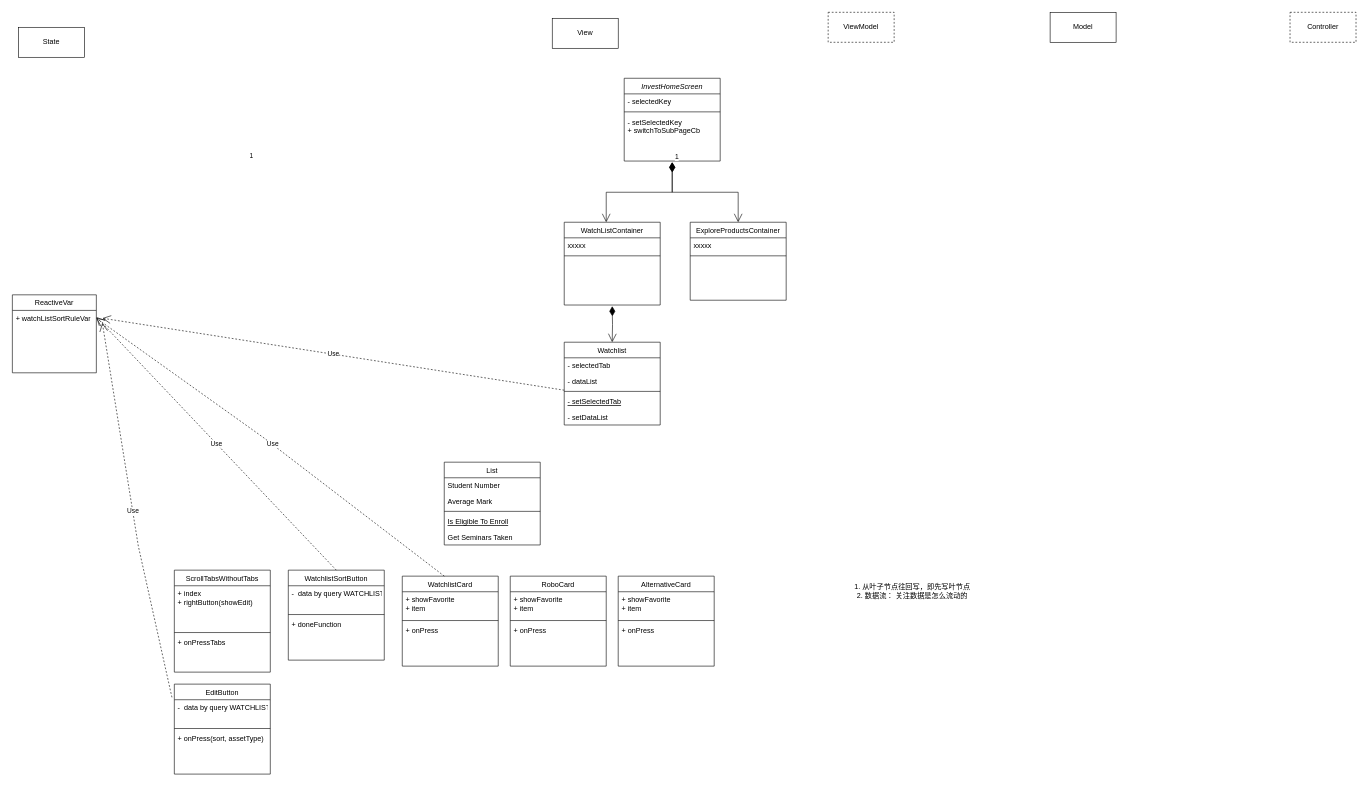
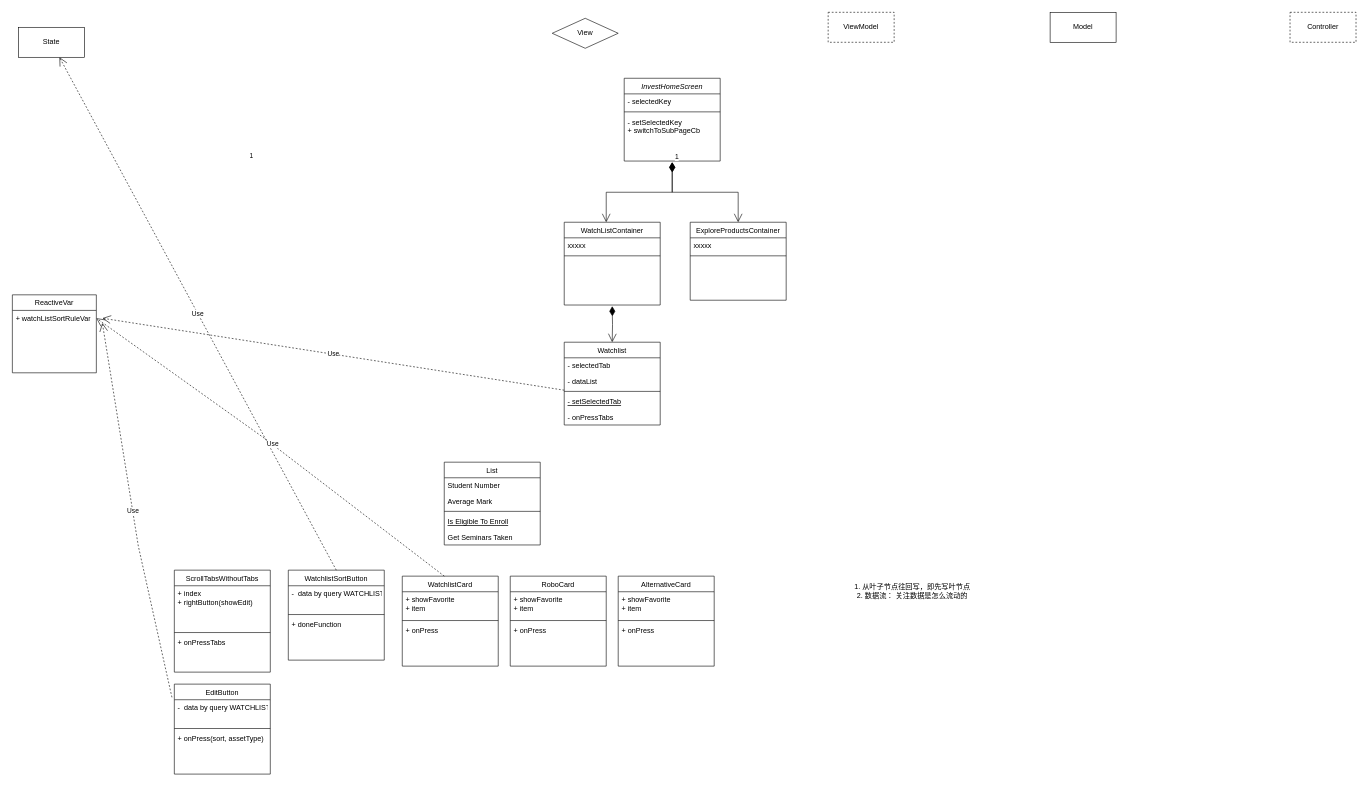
  <mxCell id="0" />
  <mxCell id="1" parent="0" />
  <mxCell id="2" value="InvestHomeScreen" style="swimlane;fontStyle=2;align=center;verticalAlign=top;childLayout=stackLayout;horizontal=1;startSize=26;horizontalStack=0;resizeParent=1;resizeLast=0;collapsible=1;marginBottom=0;rounded=0;shadow=0;strokeWidth=1;" parent="1" vertex="1"><mxGeometry x="1040" y="130" width="160" height="138" as="geometry"><mxRectangle x="230" y="140" width="160" height="26" as="alternateBounds" /></mxGeometry></mxCell>
  <mxCell id="3" value="- selectedKey" style="text;align=left;verticalAlign=top;spacingLeft=4;spacingRight=4;overflow=hidden;rotatable=0;points=[[0,0.5],[1,0.5]];portConstraint=eastwest;" parent="2" vertex="1"><mxGeometry y="26" width="160" height="26" as="geometry" /></mxCell>
  <mxCell id="4" value="" style="line;html=1;strokeWidth=1;align=left;verticalAlign=middle;spacingTop=-1;spacingLeft=3;spacingRight=3;rotatable=0;labelPosition=right;points=[];portConstraint=eastwest;" parent="2" vertex="1"><mxGeometry y="52" width="160" height="8" as="geometry" /></mxCell>
  <mxCell id="5" value="- setSelectedKey&#10;+ switchToSubPageCb" style="text;align=left;verticalAlign=top;spacingLeft=4;spacingRight=4;overflow=hidden;rotatable=0;points=[[0,0.5],[1,0.5]];portConstraint=eastwest;" parent="2" vertex="1"><mxGeometry y="60" width="160" height="50" as="geometry" /></mxCell>
  <mxCell id="6" value="WatchListContainer" style="swimlane;fontStyle=0;align=center;verticalAlign=top;childLayout=stackLayout;horizontal=1;startSize=26;horizontalStack=0;resizeParent=1;resizeLast=0;collapsible=1;marginBottom=0;rounded=0;shadow=0;strokeWidth=1;" parent="1" vertex="1"><mxGeometry x="940" y="370" width="160" height="138" as="geometry"><mxRectangle x="130" y="380" width="160" height="26" as="alternateBounds" /></mxGeometry></mxCell>
  <mxCell id="7" value="xxxxx" style="text;align=left;verticalAlign=top;spacingLeft=4;spacingRight=4;overflow=hidden;rotatable=0;points=[[0,0.5],[1,0.5]];portConstraint=eastwest;" vertex="1" parent="6"><mxGeometry y="26" width="160" height="26" as="geometry" /></mxCell>
  <mxCell id="8" value="" style="line;html=1;strokeWidth=1;align=left;verticalAlign=middle;spacingTop=-1;spacingLeft=3;spacingRight=3;rotatable=0;labelPosition=right;points=[];portConstraint=eastwest;" parent="6" vertex="1"><mxGeometry y="52" width="160" height="8" as="geometry" /></mxCell>
  <mxCell id="9" value="ExploreProductsContainer" style="swimlane;fontStyle=0;align=center;verticalAlign=top;childLayout=stackLayout;horizontal=1;startSize=26;horizontalStack=0;resizeParent=1;resizeLast=0;collapsible=1;marginBottom=0;rounded=0;shadow=0;strokeWidth=1;" parent="1" vertex="1"><mxGeometry x="1150" y="370" width="160" height="130" as="geometry"><mxRectangle x="340" y="380" width="170" height="26" as="alternateBounds" /></mxGeometry></mxCell>
  <mxCell id="10" value="xxxxx" style="text;align=left;verticalAlign=top;spacingLeft=4;spacingRight=4;overflow=hidden;rotatable=0;points=[[0,0.5],[1,0.5]];portConstraint=eastwest;" parent="9" vertex="1"><mxGeometry y="26" width="160" height="26" as="geometry" /></mxCell>
  <mxCell id="11" value="" style="line;html=1;strokeWidth=1;align=left;verticalAlign=middle;spacingTop=-1;spacingLeft=3;spacingRight=3;rotatable=0;labelPosition=right;points=[];portConstraint=eastwest;" parent="9" vertex="1"><mxGeometry y="52" width="160" height="8" as="geometry" /></mxCell>
  <mxCell id="12" value="1" style="endArrow=open;html=1;endSize=12;startArrow=diamondThin;startSize=14;startFill=1;edgeStyle=orthogonalEdgeStyle;align=left;verticalAlign=bottom;rounded=0;entryX=0.5;entryY=0;entryDx=0;entryDy=0;" edge="1" parent="1" target="9"><mxGeometry x="-1" y="3" relative="1" as="geometry"><mxPoint x="1120" y="270" as="sourcePoint" /><mxPoint x="1480" y="450" as="targetPoint" /><Array as="points"><mxPoint x="1120" y="320" /><mxPoint x="1230" y="320" /></Array></mxGeometry></mxCell>
  <mxCell id="13" value="1" style="endArrow=open;html=1;endSize=12;startArrow=diamondThin;startSize=14;startFill=1;edgeStyle=orthogonalEdgeStyle;align=left;verticalAlign=bottom;rounded=0;entryX=0.5;entryY=0;entryDx=0;entryDy=0;" edge="1" parent="1"><mxGeometry x="-1" y="3" relative="1" as="geometry"><mxPoint x="1120" y="270" as="sourcePoint" /><mxPoint x="1010" y="370" as="targetPoint" /><Array as="points"><mxPoint x="1120" y="320" /><mxPoint x="1010" y="320" /></Array></mxGeometry></mxCell>
  <mxCell id="14" value="Watchlist" style="swimlane;fontStyle=0;align=center;verticalAlign=top;childLayout=stackLayout;horizontal=1;startSize=26;horizontalStack=0;resizeParent=1;resizeLast=0;collapsible=1;marginBottom=0;rounded=0;shadow=0;strokeWidth=1;" vertex="1" parent="1"><mxGeometry x="940" y="570" width="160" height="138" as="geometry"><mxRectangle x="130" y="380" width="160" height="26" as="alternateBounds" /></mxGeometry></mxCell>
  <mxCell id="15" value="- selectedTab" style="text;align=left;verticalAlign=top;spacingLeft=4;spacingRight=4;overflow=hidden;rotatable=0;points=[[0,0.5],[1,0.5]];portConstraint=eastwest;" vertex="1" parent="14"><mxGeometry y="26" width="160" height="26" as="geometry" /></mxCell>
  <mxCell id="16" value="- dataList" style="text;align=left;verticalAlign=top;spacingLeft=4;spacingRight=4;overflow=hidden;rotatable=0;points=[[0,0.5],[1,0.5]];portConstraint=eastwest;rounded=0;shadow=0;html=0;" vertex="1" parent="14"><mxGeometry y="52" width="160" height="26" as="geometry" /></mxCell>
  <mxCell id="17" value="" style="line;html=1;strokeWidth=1;align=left;verticalAlign=middle;spacingTop=-1;spacingLeft=3;spacingRight=3;rotatable=0;labelPosition=right;points=[];portConstraint=eastwest;" vertex="1" parent="14"><mxGeometry y="78" width="160" height="8" as="geometry" /></mxCell>
  <mxCell id="18" value="- setSelectedTab" style="text;align=left;verticalAlign=top;spacingLeft=4;spacingRight=4;overflow=hidden;rotatable=0;points=[[0,0.5],[1,0.5]];portConstraint=eastwest;fontStyle=4" vertex="1" parent="14"><mxGeometry y="86" width="160" height="26" as="geometry" /></mxCell>
- <mxCell id="19" value="- setDataList" style="text;align=left;verticalAlign=top;spacingLeft=4;spacingRight=4;overflow=hidden;rotatable=0;points=[[0,0.5],[1,0.5]];portConstraint=eastwest;" vertex="1" parent="14"><mxGeometry y="112" width="160" height="26" as="geometry" /></mxCell>
+ <mxCell id="19" value="- onPressTabs" style="text;align=left;verticalAlign=top;spacingLeft=4;spacingRight=4;overflow=hidden;rotatable=0;points=[[0,0.5],[1,0.5]];portConstraint=eastwest;" vertex="1" parent="14"><mxGeometry y="112" width="160" height="26" as="geometry" /></mxCell>
  <mxCell id="20" value="1" style="endArrow=open;html=1;endSize=12;startArrow=diamondThin;startSize=14;startFill=1;edgeStyle=orthogonalEdgeStyle;align=left;verticalAlign=bottom;rounded=0;" edge="1" parent="1" target="14"><mxGeometry x="-1" y="-306" relative="1" as="geometry"><mxPoint x="1020" y="510" as="sourcePoint" /><mxPoint x="1480" y="450" as="targetPoint" /><mxPoint x="-300" y="-246" as="offset" /></mxGeometry></mxCell>
  <mxCell id="21" value="WatchlistSortButton" style="swimlane;fontStyle=0;align=center;verticalAlign=top;childLayout=stackLayout;horizontal=1;startSize=26;horizontalStack=0;resizeParent=1;resizeLast=0;collapsible=1;marginBottom=0;rounded=0;shadow=0;strokeWidth=1;" vertex="1" parent="1"><mxGeometry x="480" y="950" width="160" height="150" as="geometry"><mxRectangle x="340" y="380" width="170" height="26" as="alternateBounds" /></mxGeometry></mxCell>
  <mxCell id="22" value="-  data by query WATCHLIST_SORT_BY&#10;" style="text;align=left;verticalAlign=top;spacingLeft=4;spacingRight=4;overflow=hidden;rotatable=0;points=[[0,0.5],[1,0.5]];portConstraint=eastwest;" vertex="1" parent="21"><mxGeometry y="26" width="160" height="44" as="geometry" /></mxCell>
  <mxCell id="23" value="" style="line;html=1;strokeWidth=1;align=left;verticalAlign=middle;spacingTop=-1;spacingLeft=3;spacingRight=3;rotatable=0;labelPosition=right;points=[];portConstraint=eastwest;" vertex="1" parent="21"><mxGeometry y="70" width="160" height="8" as="geometry" /></mxCell>
  <mxCell id="24" value="+ doneFunction&#10;" style="text;align=left;verticalAlign=top;spacingLeft=4;spacingRight=4;overflow=hidden;rotatable=0;points=[[0,0.5],[1,0.5]];portConstraint=eastwest;" vertex="1" parent="21"><mxGeometry y="78" width="160" height="26" as="geometry" /></mxCell>
  <mxCell id="25" value="EditButton" style="swimlane;fontStyle=0;align=center;verticalAlign=top;childLayout=stackLayout;horizontal=1;startSize=26;horizontalStack=0;resizeParent=1;resizeLast=0;collapsible=1;marginBottom=0;rounded=0;shadow=0;strokeWidth=1;" vertex="1" parent="1"><mxGeometry x="290" y="1140" width="160" height="150" as="geometry"><mxRectangle x="340" y="380" width="170" height="26" as="alternateBounds" /></mxGeometry></mxCell>
  <mxCell id="26" value="-  data by query WATCHLIST_SORT_BY&#10;" style="text;align=left;verticalAlign=top;spacingLeft=4;spacingRight=4;overflow=hidden;rotatable=0;points=[[0,0.5],[1,0.5]];portConstraint=eastwest;" vertex="1" parent="25"><mxGeometry y="26" width="160" height="44" as="geometry" /></mxCell>
  <mxCell id="27" value="" style="line;html=1;strokeWidth=1;align=left;verticalAlign=middle;spacingTop=-1;spacingLeft=3;spacingRight=3;rotatable=0;labelPosition=right;points=[];portConstraint=eastwest;" vertex="1" parent="25"><mxGeometry y="70" width="160" height="8" as="geometry" /></mxCell>
  <mxCell id="28" value="+ onPress(sort, assetType)&#10;" style="text;align=left;verticalAlign=top;spacingLeft=4;spacingRight=4;overflow=hidden;rotatable=0;points=[[0,0.5],[1,0.5]];portConstraint=eastwest;" vertex="1" parent="25"><mxGeometry y="78" width="160" height="26" as="geometry" /></mxCell>
  <mxCell id="29" value="List&#10;" style="swimlane;fontStyle=0;align=center;verticalAlign=top;childLayout=stackLayout;horizontal=1;startSize=26;horizontalStack=0;resizeParent=1;resizeLast=0;collapsible=1;marginBottom=0;rounded=0;shadow=0;strokeWidth=1;" vertex="1" parent="1"><mxGeometry x="740" y="770" width="160" height="138" as="geometry"><mxRectangle x="130" y="380" width="160" height="26" as="alternateBounds" /></mxGeometry></mxCell>
  <mxCell id="30" value="Student Number" style="text;align=left;verticalAlign=top;spacingLeft=4;spacingRight=4;overflow=hidden;rotatable=0;points=[[0,0.5],[1,0.5]];portConstraint=eastwest;" vertex="1" parent="29"><mxGeometry y="26" width="160" height="26" as="geometry" /></mxCell>
  <mxCell id="31" value="Average Mark" style="text;align=left;verticalAlign=top;spacingLeft=4;spacingRight=4;overflow=hidden;rotatable=0;points=[[0,0.5],[1,0.5]];portConstraint=eastwest;rounded=0;shadow=0;html=0;" vertex="1" parent="29"><mxGeometry y="52" width="160" height="26" as="geometry" /></mxCell>
  <mxCell id="32" value="" style="line;html=1;strokeWidth=1;align=left;verticalAlign=middle;spacingTop=-1;spacingLeft=3;spacingRight=3;rotatable=0;labelPosition=right;points=[];portConstraint=eastwest;" vertex="1" parent="29"><mxGeometry y="78" width="160" height="8" as="geometry" /></mxCell>
  <mxCell id="33" value="Is Eligible To Enroll" style="text;align=left;verticalAlign=top;spacingLeft=4;spacingRight=4;overflow=hidden;rotatable=0;points=[[0,0.5],[1,0.5]];portConstraint=eastwest;fontStyle=4" vertex="1" parent="29"><mxGeometry y="86" width="160" height="26" as="geometry" /></mxCell>
  <mxCell id="34" value="Get Seminars Taken" style="text;align=left;verticalAlign=top;spacingLeft=4;spacingRight=4;overflow=hidden;rotatable=0;points=[[0,0.5],[1,0.5]];portConstraint=eastwest;" vertex="1" parent="29"><mxGeometry y="112" width="160" height="26" as="geometry" /></mxCell>
  <mxCell id="35" value="ScrollTabsWithoutTabs" style="swimlane;fontStyle=0;align=center;verticalAlign=top;childLayout=stackLayout;horizontal=1;startSize=26;horizontalStack=0;resizeParent=1;resizeLast=0;collapsible=1;marginBottom=0;rounded=0;shadow=0;strokeWidth=1;" vertex="1" parent="1"><mxGeometry x="290" y="950" width="160" height="170" as="geometry"><mxRectangle x="340" y="380" width="170" height="26" as="alternateBounds" /></mxGeometry></mxCell>
  <mxCell id="36" value="+ index&#10;+ rightButton(showEdit)&#10;" style="text;align=left;verticalAlign=top;spacingLeft=4;spacingRight=4;overflow=hidden;rotatable=0;points=[[0,0.5],[1,0.5]];portConstraint=eastwest;" vertex="1" parent="35"><mxGeometry y="26" width="160" height="74" as="geometry" /></mxCell>
  <mxCell id="37" value="" style="line;html=1;strokeWidth=1;align=left;verticalAlign=middle;spacingTop=-1;spacingLeft=3;spacingRight=3;rotatable=0;labelPosition=right;points=[];portConstraint=eastwest;" vertex="1" parent="35"><mxGeometry y="100" width="160" height="8" as="geometry" /></mxCell>
  <mxCell id="38" value="+ onPressTabs&#10;" style="text;align=left;verticalAlign=top;spacingLeft=4;spacingRight=4;overflow=hidden;rotatable=0;points=[[0,0.5],[1,0.5]];portConstraint=eastwest;" vertex="1" parent="35"><mxGeometry y="108" width="160" height="62" as="geometry" /></mxCell>
  <mxCell id="39" value="WatchlistCard" style="swimlane;fontStyle=0;align=center;verticalAlign=top;childLayout=stackLayout;horizontal=1;startSize=26;horizontalStack=0;resizeParent=1;resizeLast=0;collapsible=1;marginBottom=0;rounded=0;shadow=0;strokeWidth=1;" vertex="1" parent="1"><mxGeometry x="670" y="960" width="160" height="150" as="geometry"><mxRectangle x="340" y="380" width="170" height="26" as="alternateBounds" /></mxGeometry></mxCell>
  <mxCell id="40" value="+ showFavorite&#10;+ item&#10;" style="text;align=left;verticalAlign=top;spacingLeft=4;spacingRight=4;overflow=hidden;rotatable=0;points=[[0,0.5],[1,0.5]];portConstraint=eastwest;" vertex="1" parent="39"><mxGeometry y="26" width="160" height="44" as="geometry" /></mxCell>
  <mxCell id="41" value="" style="line;html=1;strokeWidth=1;align=left;verticalAlign=middle;spacingTop=-1;spacingLeft=3;spacingRight=3;rotatable=0;labelPosition=right;points=[];portConstraint=eastwest;" vertex="1" parent="39"><mxGeometry y="70" width="160" height="8" as="geometry" /></mxCell>
  <mxCell id="42" value="+ onPress&#10;" style="text;align=left;verticalAlign=top;spacingLeft=4;spacingRight=4;overflow=hidden;rotatable=0;points=[[0,0.5],[1,0.5]];portConstraint=eastwest;" vertex="1" parent="39"><mxGeometry y="78" width="160" height="26" as="geometry" /></mxCell>
  <mxCell id="43" value="RoboCard" style="swimlane;fontStyle=0;align=center;verticalAlign=top;childLayout=stackLayout;horizontal=1;startSize=26;horizontalStack=0;resizeParent=1;resizeLast=0;collapsible=1;marginBottom=0;rounded=0;shadow=0;strokeWidth=1;" vertex="1" parent="1"><mxGeometry x="850" y="960" width="160" height="150" as="geometry"><mxRectangle x="340" y="380" width="170" height="26" as="alternateBounds" /></mxGeometry></mxCell>
  <mxCell id="44" value="+ showFavorite&#10;+ item&#10;" style="text;align=left;verticalAlign=top;spacingLeft=4;spacingRight=4;overflow=hidden;rotatable=0;points=[[0,0.5],[1,0.5]];portConstraint=eastwest;" vertex="1" parent="43"><mxGeometry y="26" width="160" height="44" as="geometry" /></mxCell>
  <mxCell id="45" value="" style="line;html=1;strokeWidth=1;align=left;verticalAlign=middle;spacingTop=-1;spacingLeft=3;spacingRight=3;rotatable=0;labelPosition=right;points=[];portConstraint=eastwest;" vertex="1" parent="43"><mxGeometry y="70" width="160" height="8" as="geometry" /></mxCell>
  <mxCell id="46" value="+ onPress&#10;" style="text;align=left;verticalAlign=top;spacingLeft=4;spacingRight=4;overflow=hidden;rotatable=0;points=[[0,0.5],[1,0.5]];portConstraint=eastwest;" vertex="1" parent="43"><mxGeometry y="78" width="160" height="26" as="geometry" /></mxCell>
  <mxCell id="47" value="AlternativeCard" style="swimlane;fontStyle=0;align=center;verticalAlign=top;childLayout=stackLayout;horizontal=1;startSize=26;horizontalStack=0;resizeParent=1;resizeLast=0;collapsible=1;marginBottom=0;rounded=0;shadow=0;strokeWidth=1;" vertex="1" parent="1"><mxGeometry x="1030" y="960" width="160" height="150" as="geometry"><mxRectangle x="340" y="380" width="170" height="26" as="alternateBounds" /></mxGeometry></mxCell>
  <mxCell id="48" value="+ showFavorite&#10;+ item&#10;" style="text;align=left;verticalAlign=top;spacingLeft=4;spacingRight=4;overflow=hidden;rotatable=0;points=[[0,0.5],[1,0.5]];portConstraint=eastwest;" vertex="1" parent="47"><mxGeometry y="26" width="160" height="44" as="geometry" /></mxCell>
  <mxCell id="49" value="" style="line;html=1;strokeWidth=1;align=left;verticalAlign=middle;spacingTop=-1;spacingLeft=3;spacingRight=3;rotatable=0;labelPosition=right;points=[];portConstraint=eastwest;" vertex="1" parent="47"><mxGeometry y="70" width="160" height="8" as="geometry" /></mxCell>
  <mxCell id="50" value="+ onPress&#10;" style="text;align=left;verticalAlign=top;spacingLeft=4;spacingRight=4;overflow=hidden;rotatable=0;points=[[0,0.5],[1,0.5]];portConstraint=eastwest;" vertex="1" parent="47"><mxGeometry y="78" width="160" height="26" as="geometry" /></mxCell>
- <mxCell id="51" value="View" style="html=1;whiteSpace=wrap;" vertex="1" parent="1"><mxGeometry x="920" y="30" width="110" height="50" as="geometry" /></mxCell>
+ <mxCell id="51" value="View" style="rhombus;html=1;whiteSpace=wrap;" vertex="1" parent="1"><mxGeometry x="920" y="30" width="110" height="50" as="geometry" /></mxCell>
  <mxCell id="52" value="ViewModel" style="html=1;whiteSpace=wrap;dashed=1;" vertex="1" parent="1"><mxGeometry x="1380" y="20" width="110" height="50" as="geometry" /></mxCell>
  <mxCell id="53" value="Model" style="html=1;whiteSpace=wrap;" vertex="1" parent="1"><mxGeometry x="1750" y="20" width="110" height="50" as="geometry" /></mxCell>
  <mxCell id="54" value="Controller" style="html=1;whiteSpace=wrap;dashed=1;" vertex="1" parent="1"><mxGeometry x="2150" y="20" width="110" height="50" as="geometry" /></mxCell>
  <mxCell id="55" value="State" style="html=1;whiteSpace=wrap;" vertex="1" parent="1"><mxGeometry x="30" y="45" width="110" height="50" as="geometry" /></mxCell>
  <mxCell id="56" value="ReactiveVar" style="swimlane;fontStyle=0;childLayout=stackLayout;horizontal=1;startSize=26;fillColor=none;horizontalStack=0;resizeParent=1;resizeParentMax=0;resizeLast=0;collapsible=1;marginBottom=0;whiteSpace=wrap;html=1;" vertex="1" parent="1"><mxGeometry x="20" y="491" width="140" height="130" as="geometry" /></mxCell>
  <mxCell id="57" value="+ watchListSortRuleVar&lt;br&gt;" style="text;strokeColor=none;fillColor=none;align=left;verticalAlign=top;spacingLeft=4;spacingRight=4;overflow=hidden;rotatable=0;points=[[0,0.5],[1,0.5]];portConstraint=eastwest;whiteSpace=wrap;html=1;" vertex="1" parent="56"><mxGeometry y="26" width="140" height="104" as="geometry" /></mxCell>
- <mxCell id="58" value="Use" style="endArrow=open;endSize=12;dashed=1;html=1;rounded=0;entryX=1;entryY=0.106;entryDx=0;entryDy=0;entryPerimeter=0;exitX=0.5;exitY=0;exitDx=0;exitDy=0;" edge="1" parent="1" source="21" target="57"><mxGeometry width="160" relative="1" as="geometry"><mxPoint x="370" y="820" as="sourcePoint" /><mxPoint x="530" y="820" as="targetPoint" /></mxGeometry></mxCell>
+ <mxCell id="58" value="Use" style="endArrow=open;endSize=12;dashed=1;html=1;rounded=0;exitX=0.5;exitY=0;exitDx=0;exitDy=0;" edge="1" parent="1" source="21" target="55"><mxGeometry width="160" relative="1" as="geometry"><mxPoint x="370" y="820" as="sourcePoint" /><mxPoint x="530" y="820" as="targetPoint" /></mxGeometry></mxCell>
  <mxCell id="59" value="Use" style="endArrow=open;endSize=12;dashed=1;html=1;rounded=0;exitX=0;exitY=0.25;exitDx=0;exitDy=0;exitPerimeter=0;" edge="1" parent="1" source="17"><mxGeometry width="160" relative="1" as="geometry"><mxPoint x="370" y="790" as="sourcePoint" /><mxPoint x="170" y="530" as="targetPoint" /></mxGeometry></mxCell>
  <mxCell id="60" value="Use" style="endArrow=open;endSize=12;dashed=1;html=1;rounded=0;exitX=0.438;exitY=0;exitDx=0;exitDy=0;exitPerimeter=0;" edge="1" parent="1" source="39"><mxGeometry width="160" relative="1" as="geometry"><mxPoint x="570" y="960" as="sourcePoint" /><mxPoint x="160" y="530" as="targetPoint" /><Array as="points"><mxPoint x="440" y="730" /></Array></mxGeometry></mxCell>
  <mxCell id="61" value="1. 从叶子节点往回写，即先写叶节点&lt;br&gt;2. 数据流： 关注数据是怎么流动的&lt;br&gt;" style="text;html=1;align=center;verticalAlign=middle;resizable=0;points=[];autosize=1;strokeColor=none;fillColor=none;" vertex="1" parent="1"><mxGeometry x="1410" y="965" width="220" height="40" as="geometry" /></mxCell>
  <mxCell id="62" value="Use" style="endArrow=open;endSize=12;dashed=1;html=1;rounded=0;entryX=1;entryY=0.106;entryDx=0;entryDy=0;entryPerimeter=0;exitX=-0.025;exitY=-0.091;exitDx=0;exitDy=0;exitPerimeter=0;" edge="1" parent="1" source="26"><mxGeometry width="160" relative="1" as="geometry"><mxPoint x="570" y="960" as="sourcePoint" /><mxPoint x="170" y="538" as="targetPoint" /><Array as="points"><mxPoint x="230" y="910" /></Array></mxGeometry></mxCell>
